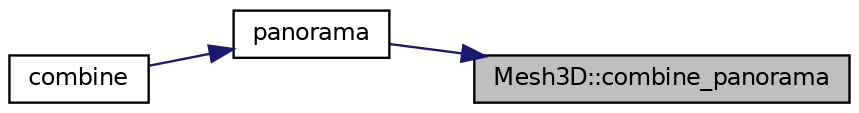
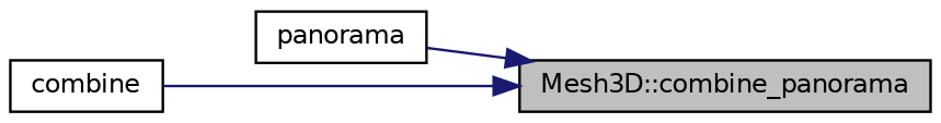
  digraph {
    rankdir=RL
    node [color=black fillcolor=white fontname=Helvetica fontsize=10 shape=record style=filled]
    edge [color=midnightblue dir=back fontname=Helvetica fontsize=10 labelfontname=Helvetica labelfontsize=10 style=solid]
    n1 [fillcolor=grey75 fontcolor=black height=0.2 label="Mesh3D::combine_panorama" width=0.4]
    n2 [height=0.2 label=panorama width=0.4]
    n3 [height=0.2 label=combine width=0.4]
    n1 -> n2
-   n2 -> n3
+   n1 -> n3
  }
